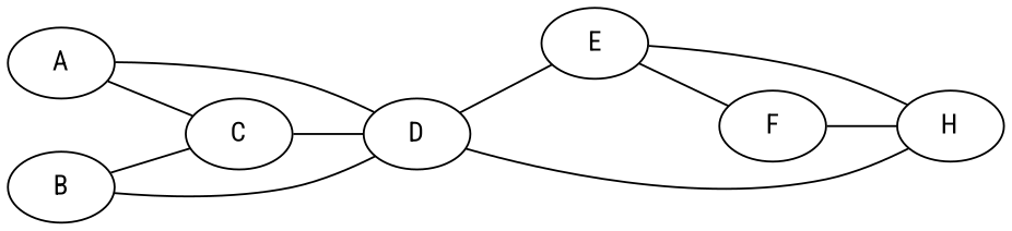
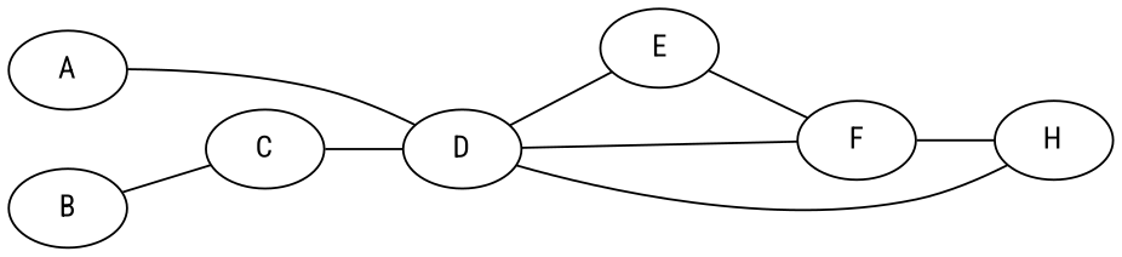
  graph {
    fontname="Roboto Condensed"
    rankdir=LR
    node [fontname="Roboto Condensed"]
    edge [fontname="Roboto Condensed"]
    A
    C
    D
    B
    E
    H
    F
-   A -- C
    A -- D
    C -- D
    D -- E
    D -- H
    B -- C
-   B -- D
-   E -- H
+   F -- D
    E -- F
    F -- H
  }
